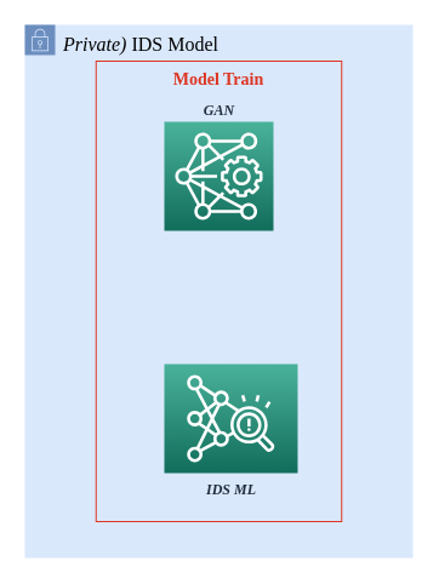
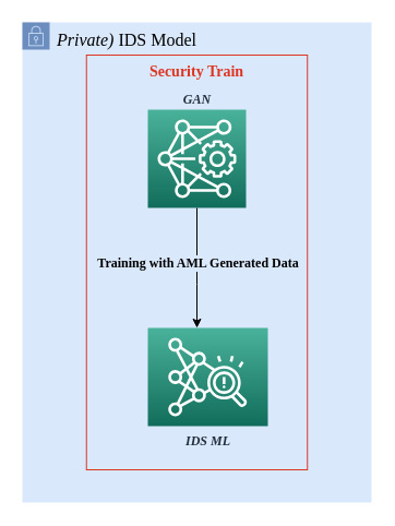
  <mxCell id="0" />
  <mxCell id="1" parent="0" />
  <mxCell id="2" value="&lt;font style=&quot;font-size: 16px;&quot;&gt;&lt;i&gt;Private)&lt;/i&gt; IDS Model&lt;/font&gt;" style="points=[[0,0],[0.25,0],[0.5,0],[0.75,0],[1,0],[1,0.25],[1,0.5],[1,0.75],[1,1],[0.75,1],[0.5,1],[0.25,1],[0,1],[0,0.75],[0,0.5],[0,0.25]];outlineConnect=0;html=1;whiteSpace=wrap;fontSize=12;fontStyle=0;container=1;pointerEvents=0;collapsible=0;recursiveResize=0;shape=mxgraph.aws4.group;grIcon=mxgraph.aws4.group_security_group;grStroke=0;strokeColor=#6c8ebf;fillColor=#DAE8FC;verticalAlign=top;align=left;spacingLeft=30;dashed=0;dashPattern=1 1;fontFamily=robot;" parent="1" vertex="1"><mxGeometry x="20" y="20" width="320" height="440" as="geometry" /></mxCell>
- <mxCell id="3" value="Model Train" style="fillColor=none;strokeColor=#DD3522;verticalAlign=top;fontStyle=1;fontColor=#DD3522;fontFamily=robot;fontSize=14;" parent="2" vertex="1"><mxGeometry x="58.75" y="30" width="202.5" height="380" as="geometry" /></mxCell>
+ <mxCell id="3" value="Security Train" style="fillColor=none;strokeColor=#DD3522;verticalAlign=top;fontStyle=1;fontColor=#DD3522;fontFamily=robot;fontSize=14;" parent="2" vertex="1"><mxGeometry x="58.75" y="30" width="202.5" height="380" as="geometry" /></mxCell>
  <mxCell id="4" value="IDS ML" style="sketch=0;points=[[0,0,0],[0.25,0,0],[0.5,0,0],[0.75,0,0],[1,0,0],[0,1,0],[0.25,1,0],[0.5,1,0],[0.75,1,0],[1,1,0],[0,0.25,0],[0,0.5,0],[0,0.75,0],[1,0.25,0],[1,0.5,0],[1,0.75,0]];outlineConnect=0;fontColor=#232F3E;gradientColor=#4AB29A;gradientDirection=north;fillColor=#116D5B;strokeColor=#ffffff;dashed=0;verticalLabelPosition=bottom;verticalAlign=top;align=center;html=1;fontSize=12;fontStyle=3;aspect=fixed;shape=mxgraph.aws4.resourceIcon;resIcon=mxgraph.aws4.fraud_detector;dashPattern=1 1;fontFamily=robot;" parent="2" vertex="1"><mxGeometry x="115" y="280" width="110" height="90" as="geometry" /></mxCell>
+ <mxCell id="5" style="edgeStyle=orthogonalEdgeStyle;rounded=0;orthogonalLoop=1;jettySize=auto;html=1;" parent="2" source="7" target="4" edge="1"><mxGeometry relative="1" as="geometry"><Array as="points"><mxPoint x="160" y="240" /><mxPoint x="160" y="240" /></Array></mxGeometry></mxCell>
+ <mxCell id="6" value="Training with AML Generated Data" style="edgeLabel;html=1;align=center;verticalAlign=middle;resizable=0;points=[];labelBackgroundColor=#DAE8FC;fontStyle=1;fontFamily=robot;fontSize=12;" parent="5" vertex="1" connectable="0"><mxGeometry x="-0.218" y="-1" relative="1" as="geometry"><mxPoint x="1" y="7" as="offset" /></mxGeometry></mxCell>
  <mxCell id="7" value="GAN" style="sketch=0;points=[[0,0,0],[0.25,0,0],[0.5,0,0],[0.75,0,0],[1,0,0],[0,1,0],[0.25,1,0],[0.5,1,0],[0.75,1,0],[1,1,0],[0,0.25,0],[0,0.5,0],[0,0.75,0],[1,0.25,0],[1,0.5,0],[1,0.75,0]];outlineConnect=0;fontColor=#232F3E;gradientColor=#4AB29A;gradientDirection=north;fillColor=#116D5B;strokeColor=#ffffff;dashed=0;verticalLabelPosition=top;verticalAlign=bottom;align=center;html=1;fontSize=12;fontStyle=3;aspect=fixed;shape=mxgraph.aws4.resourceIcon;resIcon=mxgraph.aws4.deep_learning_amis;fontFamily=robot;labelPosition=center;" parent="2" vertex="1"><mxGeometry x="115" y="80" width="90" height="90" as="geometry" /></mxCell>
